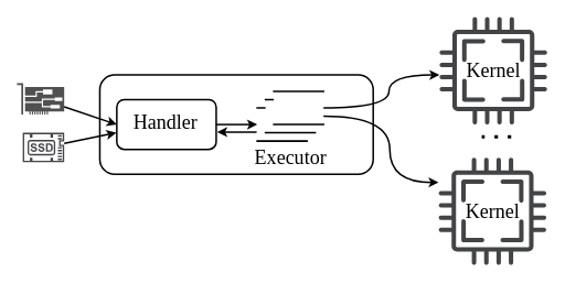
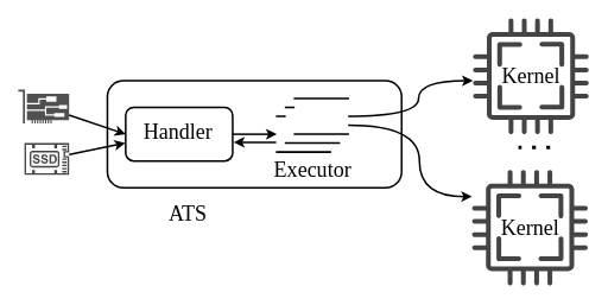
  <mxCell id="0" />
  <mxCell id="1" parent="0" />
  <mxCell id="2" value="" style="rounded=1;whiteSpace=wrap;html=1;strokeWidth=2;" parent="1" vertex="1"><mxGeometry x="120" y="90" width="330" height="120" as="geometry" /></mxCell>
  <mxCell id="3" value="" style="group;rotation=-90;" parent="1" vertex="1" connectable="0"><mxGeometry x="320" y="100" width="60" height="80" as="geometry" /></mxCell>
  <mxCell id="4" value="" style="shape=partialRectangle;whiteSpace=wrap;html=1;bottom=0;top=0;fillColor=default;strokeWidth=2;rotation=-90;" parent="3" vertex="1"><mxGeometry y="20" width="40" height="60" as="geometry" /></mxCell>
  <mxCell id="5" value="" style="shape=partialRectangle;whiteSpace=wrap;html=1;bottom=0;top=0;fillColor=default;strokeWidth=2;rotation=-90;" parent="3" vertex="1"><mxGeometry x="10" y="10" width="40" height="60" as="geometry" /></mxCell>
  <mxCell id="6" value="" style="shape=partialRectangle;whiteSpace=wrap;html=1;bottom=0;top=0;fillColor=default;strokeWidth=2;rotation=-90;" parent="3" vertex="1"><mxGeometry x="20" width="40" height="60" as="geometry" /></mxCell>
  <mxCell id="7" value="" style="sketch=0;pointerEvents=1;shadow=0;dashed=0;html=1;strokeColor=none;fillColor=#505050;labelPosition=center;verticalLabelPosition=bottom;verticalAlign=top;outlineConnect=0;align=center;shape=mxgraph.office.devices.nic;strokeWidth=2;" parent="1" vertex="1"><mxGeometry x="20" y="100" width="57" height="38" as="geometry" /></mxCell>
+ <mxCell id="8" value="&lt;font face=&quot;Times New Roman&quot; style=&quot;font-size: 24px;&quot;&gt;ATS&lt;/font&gt;" style="text;html=1;align=center;verticalAlign=middle;resizable=0;points=[];autosize=1;strokeColor=none;fillColor=none;" parent="1" vertex="1"><mxGeometry x="175" y="220" width="70" height="40" as="geometry" /></mxCell>
  <mxCell id="9" value="" style="group" parent="1" vertex="1" connectable="0"><mxGeometry x="140.5" y="120" width="120" height="60" as="geometry" /></mxCell>
  <mxCell id="10" value="" style="rounded=1;whiteSpace=wrap;html=1;strokeWidth=2;fillColor=default;" parent="9" vertex="1"><mxGeometry width="120" height="60" as="geometry" /></mxCell>
  <mxCell id="11" value="&lt;font face=&quot;Times New Roman&quot; style=&quot;font-size: 24px;&quot;&gt;Handler&lt;br&gt;&lt;/font&gt;" style="text;html=1;align=center;verticalAlign=middle;resizable=0;points=[];autosize=1;strokeColor=none;fillColor=none;" parent="9" vertex="1"><mxGeometry x="8" y="8" width="100" height="40" as="geometry" /></mxCell>
  <mxCell id="12" value="&lt;font face=&quot;Times New Roman&quot; style=&quot;font-size: 24px;&quot;&gt;Executor&lt;br&gt;&lt;/font&gt;" style="text;html=1;align=center;verticalAlign=middle;resizable=0;points=[];autosize=1;strokeColor=none;fillColor=none;" parent="1" vertex="1"><mxGeometry x="295" y="170" width="110" height="40" as="geometry" /></mxCell>
  <mxCell id="13" value="" style="endArrow=classic;html=1;strokeWidth=2;entryX=0;entryY=0.5;entryDx=0;entryDy=0;" parent="1" source="7" target="10" edge="1"><mxGeometry width="50" height="50" relative="1" as="geometry"><mxPoint x="77" y="151" as="sourcePoint" /><mxPoint x="127" y="101" as="targetPoint" /></mxGeometry></mxCell>
  <mxCell id="14" value="" style="endArrow=classic;html=1;strokeWidth=2;exitX=1;exitY=0.5;exitDx=0;exitDy=0;entryX=0.5;entryY=0;entryDx=0;entryDy=0;" parent="1" source="10" target="4" edge="1"><mxGeometry width="50" height="50" relative="1" as="geometry"><mxPoint x="260.5" y="149.71" as="sourcePoint" /><mxPoint x="310" y="150" as="targetPoint" /></mxGeometry></mxCell>
  <mxCell id="15" value="" style="endArrow=classic;html=1;strokeWidth=2;entryX=1.01;entryY=0.651;entryDx=0;entryDy=0;entryPerimeter=0;exitX=0.271;exitY=-0.012;exitDx=0;exitDy=0;exitPerimeter=0;" parent="1" source="4" target="10" edge="1"><mxGeometry width="50" height="50" relative="1" as="geometry"><mxPoint x="270.62" y="159.46" as="sourcePoint" /><mxPoint x="320" y="160" as="targetPoint" /></mxGeometry></mxCell>
  <mxCell id="16" value="" style="endArrow=classic;html=1;strokeWidth=2;exitX=0.5;exitY=1;exitDx=0;exitDy=0;edgeStyle=orthogonalEdgeStyle;curved=1;" parent="1" source="6" edge="1" target="19"><mxGeometry width="50" height="50" relative="1" as="geometry"><mxPoint x="460" y="32.16" as="sourcePoint" /><mxPoint x="530" y="32.5" as="targetPoint" /><Array as="points"><mxPoint x="469" y="130" /><mxPoint x="469" y="90" /></Array></mxGeometry></mxCell>
  <mxCell id="17" value="" style="endArrow=classic;html=1;strokeWidth=2;edgeStyle=orthogonalEdgeStyle;curved=1;" parent="1" edge="1" target="22"><mxGeometry width="50" height="50" relative="1" as="geometry"><mxPoint x="390" y="140" as="sourcePoint" /><mxPoint x="530" y="312.5" as="targetPoint" /><Array as="points"><mxPoint x="470" y="140" /><mxPoint x="470" y="220" /></Array></mxGeometry></mxCell>
  <mxCell id="18" value="" style="group" parent="1" vertex="1" connectable="0"><mxGeometry x="530" y="20" width="130" height="130" as="geometry" /></mxCell>
  <mxCell id="19" value="" style="sketch=0;pointerEvents=1;shadow=0;dashed=0;html=1;strokeColor=none;fillColor=#434445;aspect=fixed;labelPosition=center;verticalLabelPosition=bottom;verticalAlign=top;align=center;outlineConnect=0;shape=mxgraph.vvd.cpu;" parent="18" vertex="1"><mxGeometry width="130" height="130" as="geometry" /></mxCell>
  <mxCell id="20" value="&lt;font face=&quot;Times New Roman&quot; style=&quot;font-size: 24px;&quot;&gt;Kernel&lt;/font&gt;" style="text;html=1;align=center;verticalAlign=middle;resizable=0;points=[];autosize=1;strokeColor=none;fillColor=none;" parent="18" vertex="1"><mxGeometry x="20" y="45" width="90" height="40" as="geometry" /></mxCell>
  <mxCell id="21" value="" style="group" parent="1" vertex="1" connectable="0"><mxGeometry x="529" y="190" width="130" height="130" as="geometry" /></mxCell>
  <mxCell id="22" value="" style="sketch=0;pointerEvents=1;shadow=0;dashed=0;html=1;strokeColor=none;fillColor=#434445;aspect=fixed;labelPosition=center;verticalLabelPosition=bottom;verticalAlign=top;align=center;outlineConnect=0;shape=mxgraph.vvd.cpu;" parent="21" vertex="1"><mxGeometry width="130" height="130" as="geometry" /></mxCell>
  <mxCell id="23" value="&lt;font face=&quot;Times New Roman&quot; style=&quot;font-size: 24px;&quot;&gt;Kernel&lt;/font&gt;" style="text;html=1;align=center;verticalAlign=middle;resizable=0;points=[];autosize=1;strokeColor=none;fillColor=none;" parent="21" vertex="1"><mxGeometry x="20" y="45" width="90" height="40" as="geometry" /></mxCell>
  <mxCell id="24" value="" style="endArrow=none;dashed=1;html=1;dashPattern=1 3;strokeWidth=4;curved=1;" parent="1" edge="1"><mxGeometry width="50" height="50" relative="1" as="geometry"><mxPoint x="581" y="165" as="sourcePoint" /><mxPoint x="621" y="165" as="targetPoint" /></mxGeometry></mxCell>
  <mxCell id="25" value="" style="sketch=0;pointerEvents=1;shadow=0;dashed=0;html=1;strokeColor=none;fillColor=#434445;aspect=fixed;labelPosition=center;verticalLabelPosition=bottom;verticalAlign=top;align=center;outlineConnect=0;shape=mxgraph.vvd.ssd;strokeWidth=2;" parent="1" vertex="1"><mxGeometry x="27" y="160" width="50" height="35.5" as="geometry" /></mxCell>
  <mxCell id="26" value="" style="endArrow=classic;html=1;strokeWidth=2;" parent="1" source="25" edge="1"><mxGeometry width="50" height="50" relative="1" as="geometry"><mxPoint x="87" y="138.603" as="sourcePoint" /><mxPoint x="140" y="160" as="targetPoint" /></mxGeometry></mxCell>
